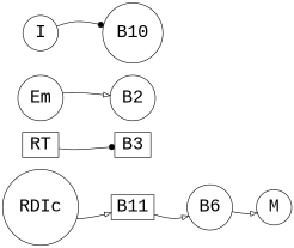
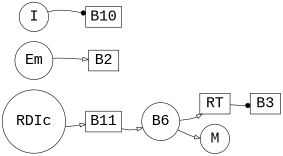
  strict digraph {
    fontname="Liberation Mono"
    rankdir=LR
    remincross=true
    splines=curved
    node [fontname="Liberation Mono" fontsize=26 shape=box]
    edge [arrowhead=onormal fontname="Liberation Mono"]
    B11
    RDIc [shape=circle]
    B6 [shape=circle]
    RT
    B3
-   B2 [shape=circle]
+   B2
    Em [shape=circle]
-   B10 [shape=circle]
+   B10
    I [shape=circle]
    M [shape=circle]
    B11 -> B6
    RDIc -> B11
+   B6 -> RT
    B6 -> M
    RT -> B3 [arrowhead=dot]
    Em -> B2
    I -> B10 [arrowhead=dot]
  }
